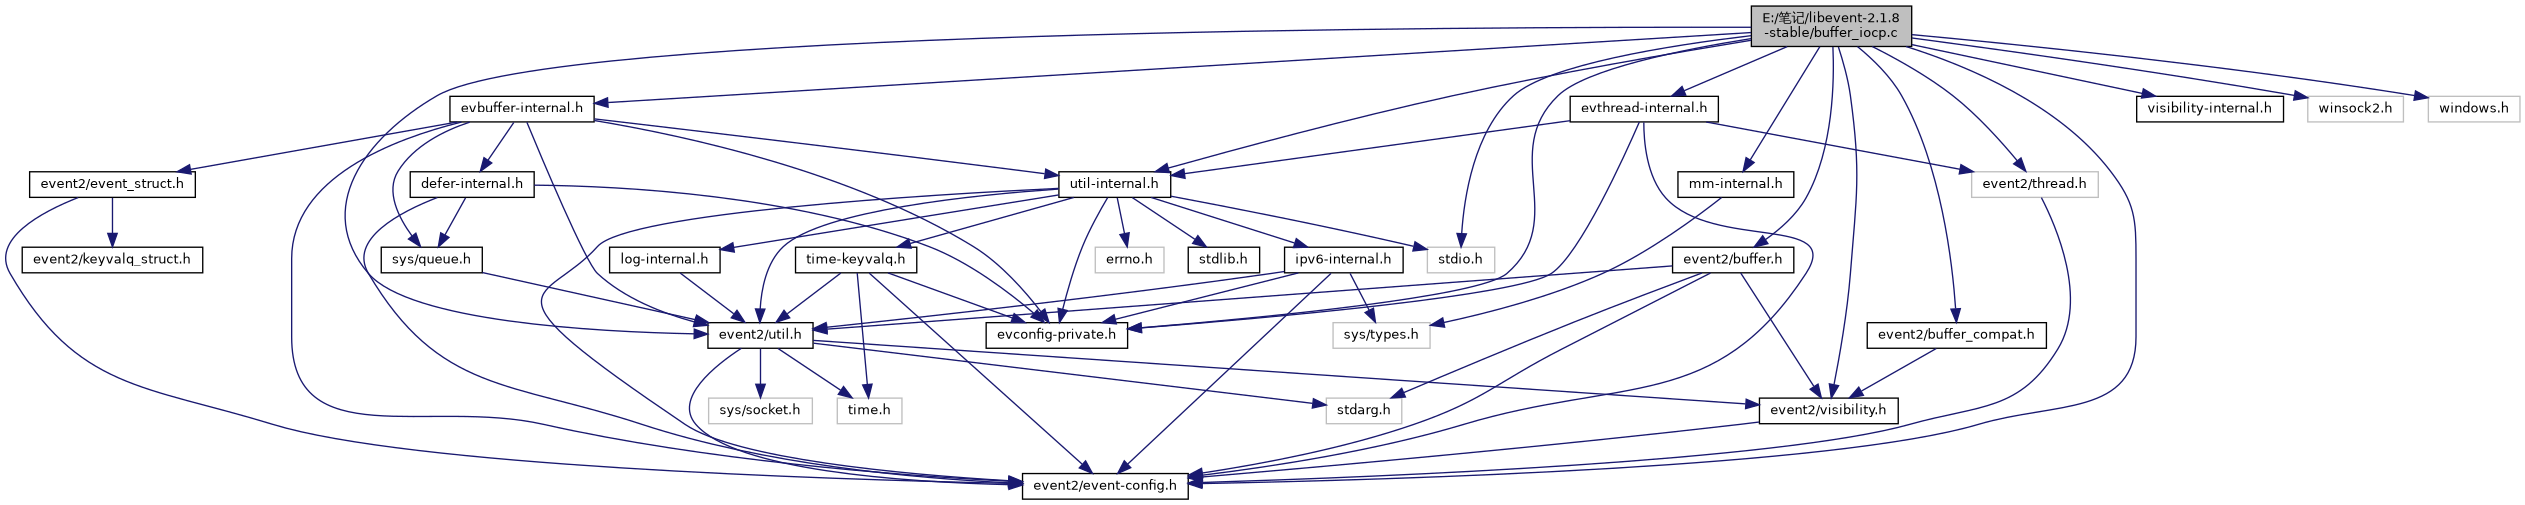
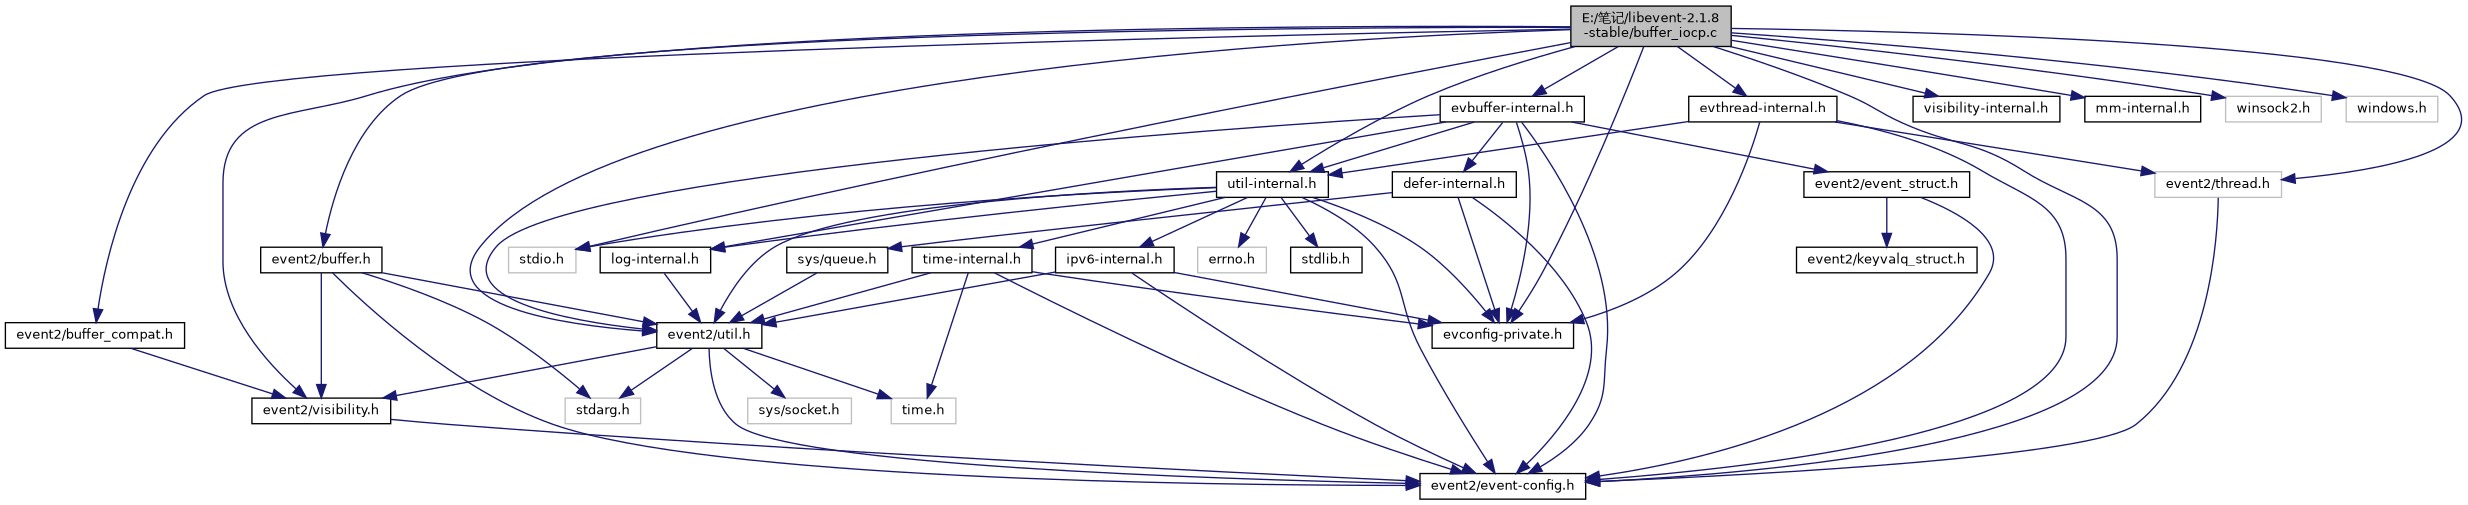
  digraph {
    node [color=black fillcolor=white fontname=Helvetica fontsize=10 shape=record style=filled]
    edge [color=midnightblue fontname=Helvetica fontsize=10 labelfontname=Helvetica labelfontsize=10 style=solid]
    n1 [fillcolor=grey75 fontcolor=black height=0.2 label="E:/笔记/libevent-2.1.8\l-stable/buffer_iocp.c" width=0.4]
    n2 [height=0.2 label="event2/event-config.h" width=0.4]
    n3 [height=0.2 label="evconfig-private.h" width=0.4]
    n4 [height=0.2 label="event2/buffer.h" width=0.4]
    n5 [height=0.2 label="event2/util.h" width=0.4]
    n6 [height=0.2 label="event2/buffer_compat.h" width=0.4]
    n7 [color=grey75 height=0.2 label="event2/thread.h" width=0.4]
    n8 [height=0.2 label="util-internal.h" width=0.4]
    n9 [color=grey75 height=0.2 label="stdio.h" width=0.4]
    n10 [height=0.2 label="evthread-internal.h" width=0.4]
    n11 [height=0.2 label="evbuffer-internal.h" width=0.4]
    n12 [height=0.2 label="visibility-internal.h" width=0.4]
    n13 [height=0.2 label="mm-internal.h" width=0.4]
    n14 [color=grey75 height=0.2 label="winsock2.h" width=0.4]
    n15 [color=grey75 height=0.2 label="windows.h" width=0.4]
    n16 [height=0.2 label="event2/visibility.h" width=0.4]
    n17 [color=grey75 height=0.2 label="stdarg.h" width=0.4]
    n18 [color=grey75 height=0.2 label="sys/socket.h" width=0.4]
    n19 [color=grey75 height=0.2 label="time.h" width=0.4]
    n20 [color=grey75 height=0.2 label="errno.h" width=0.4]
    n21 [height=0.2 label="log-internal.h" width=0.4]
    n22 [height=0.2 label="stdlib.h" width=0.4]
-   n23 [height=0.2 label="time-keyvalq.h" width=0.4]
+   n23 [height=0.2 label="time-internal.h" width=0.4]
    n24 [height=0.2 label="ipv6-internal.h" width=0.4]
    n25 [height=0.2 label="event2/event_struct.h" width=0.4]
    n26 [height=0.2 label="defer-internal.h" width=0.4]
    n27 [height=0.2 label="sys/queue.h" width=0.4]
-   n28 [color=grey75 height=0.2 label="sys/types.h" width=0.4]
    n29 [height=0.2 label="event2/keyvalq_struct.h" width=0.4]
    n1 -> n2
    n1 -> n3
    n1 -> n4
    n1 -> n5
    n1 -> n6
    n1 -> n7
    n1 -> n8
    n1 -> n9
    n1 -> n10
    n1 -> n11
    n1 -> n12
    n1 -> n13
    n1 -> n14
    n1 -> n15
    n1 -> n16
    n4 -> n2
    n4 -> n5
    n4 -> n16
    n4 -> n17
    n5 -> n2
    n5 -> n16
    n5 -> n17
    n5 -> n18
    n5 -> n19
    n6 -> n16
    n7 -> n2
    n8 -> n2
    n8 -> n3
    n8 -> n5
    n8 -> n9
    n8 -> n20
    n8 -> n21
    n8 -> n22
    n8 -> n23
    n8 -> n24
    n10 -> n2
    n10 -> n3
    n10 -> n7
    n10 -> n8
    n11 -> n2
    n11 -> n3
    n11 -> n5
    n11 -> n8
    n11 -> n25
    n11 -> n26
-   n11 -> n27
-   n13 -> n28
+   n11 -> n21
    n16 -> n2
    n21 -> n5
    n23 -> n2
    n23 -> n3
    n23 -> n5
    n23 -> n19
    n24 -> n2
    n24 -> n3
    n24 -> n5
-   n24 -> n28
    n25 -> n2
    n25 -> n29
    n26 -> n2
    n26 -> n3
    n26 -> n27
    n27 -> n5
  }
